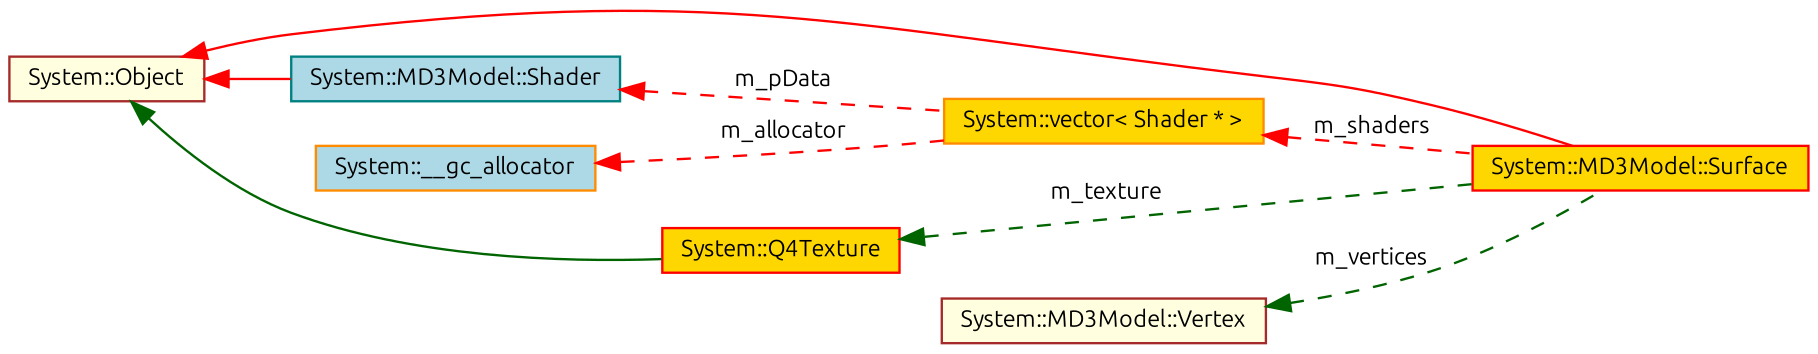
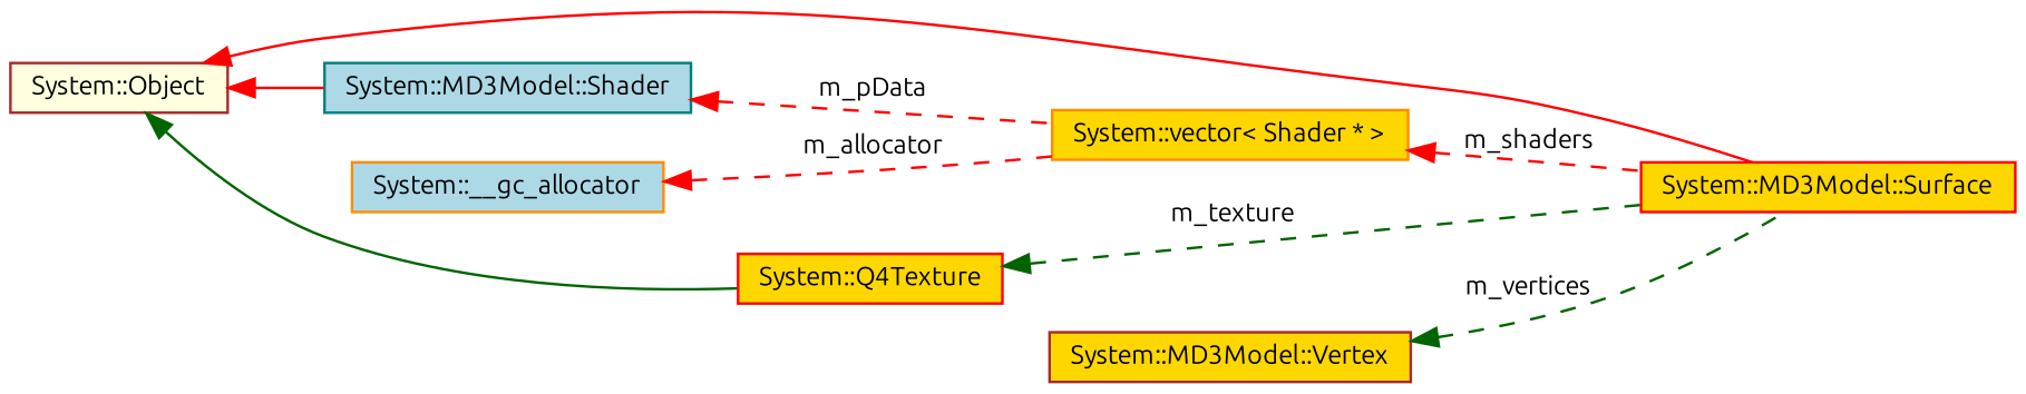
  digraph {
    fontname=Ubuntu
    rankdir=LR
    node [color=red fillcolor=gold fontname=Ubuntu fontsize=10 shape=record style=filled]
    edge [color=red dir=back fontname=Ubuntu fontsize=10 labelfontname=Helvetica labelfontsize=10 style=dashed]
    n1 [fontcolor=black height=0.2 label="System::MD3Model::Surface" width=0.4]
    n2 [color=brown fillcolor=lightyellow height=0.2 label="System::Object" width=0.4]
    n3 [color=teal fillcolor=lightblue height=0.2 label="System::MD3Model::Shader" width=0.4]
    n4 [height=0.2 label="System::Q4Texture" width=0.4]
    n5 [color=darkorange height=0.2 label="System::vector\< Shader * \>" width=0.4]
    n6 [color=darkorange fillcolor=lightblue height=0.2 label="System::__gc_allocator" width=0.4]
-   n7 [color=brown fillcolor=lightyellow height=0.2 label="System::MD3Model::Vertex" width=0.4]
+   n7 [color=brown height=0.2 label="System::MD3Model::Vertex" width=0.4]
    n2 -> n1 [style=solid]
    n2 -> n3 [style=solid]
    n2 -> n4 [color=darkgreen style=solid]
    n3 -> n5 [label=" m_pData"]
    n4 -> n1 [color=darkgreen label=" m_texture"]
    n5 -> n1 [label=" m_shaders"]
    n6 -> n5 [label=" m_allocator"]
    n7 -> n1 [color=darkgreen label=" m_vertices"]
  }
